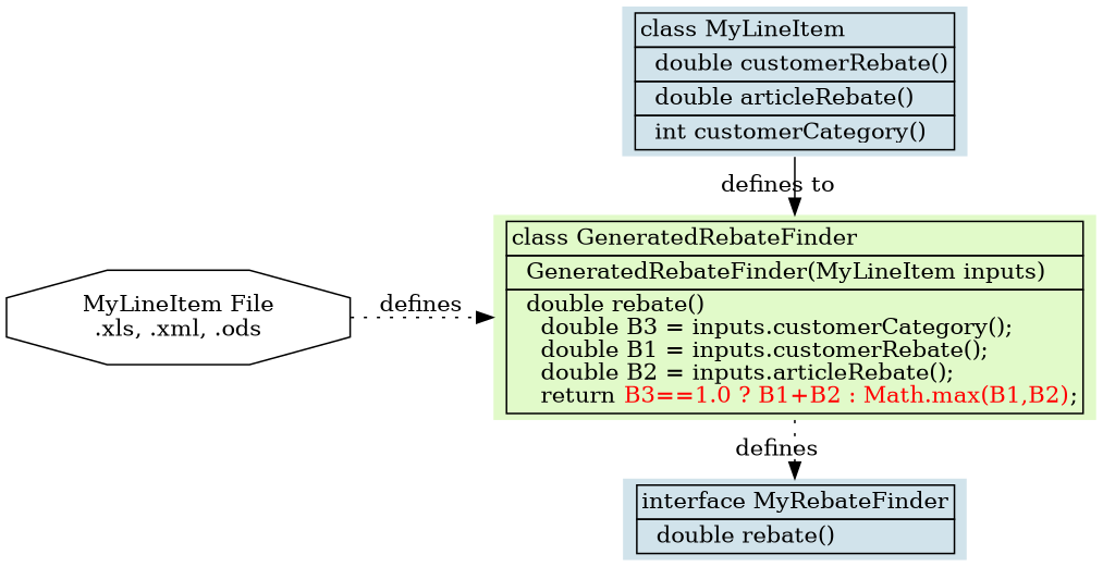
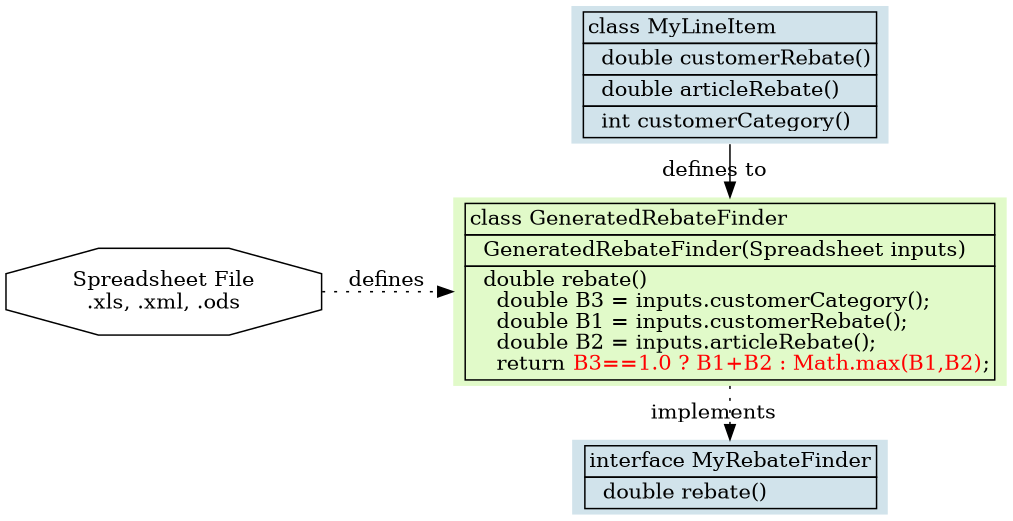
  digraph {
    fontname=Helvetica
    rankdir=LR
    node [fillcolor="#D1E3EB" shape=plaintext style=filled]
    edge [style=dotted]
    n1 [label=< 		<TABLE BORDER="0" CELLBORDER="1" CELLSPACING="0" ALIGN="LEFT"> 			<TR><TD ALIGN="LEFT">class MyLineItem</TD></TR> 			<TR><TD ALIGN="LEFT" PORT="cust">  double customerRebate()</TD></TR> 			<TR><TD ALIGN="LEFT" PORT="art">  double articleRebate()</TD></TR> 			<TR><TD ALIGN="LEFT" PORT="cat">  int customerCategory()</TD></TR> 		</TABLE> 	>]
-   n2 [fillcolor="#E1FAC9" label=< 		<TABLE BORDER="0" CELLBORDER="1" CELLSPACING="0" ALIGN="LEFT"> 			<TR><TD ALIGN="LEFT">class GeneratedRebateFinder</TD></TR> 			<TR><TD ALIGN="LEFT">  GeneratedRebateFinder(MyLineItem inputs)</TD></TR> 			<TR><TD ALIGN="LEFT" PORT="reb">  double rebate() <BR ALIGN="LEFT"/>    double B3 = inputs.customerCategory(); <BR ALIGN="LEFT"/>    double B1 = inputs.customerRebate(); <BR ALIGN="LEFT"/>    double B2 = inputs.articleRebate(); <BR ALIGN="LEFT"/>    return <FONT COLOR="red">B3==1.0 ? B1+B2 : Math.max(B1,B2)</FONT>;</TD></TR> 		</TABLE> 	>]
+   n2 [fillcolor="#E1FAC9" label=< 		<TABLE BORDER="0" CELLBORDER="1" CELLSPACING="0" ALIGN="LEFT"> 			<TR><TD ALIGN="LEFT">class GeneratedRebateFinder</TD></TR> 			<TR><TD ALIGN="LEFT">  GeneratedRebateFinder(Spreadsheet inputs)</TD></TR> 			<TR><TD ALIGN="LEFT" PORT="reb">  double rebate() <BR ALIGN="LEFT"/>    double B3 = inputs.customerCategory(); <BR ALIGN="LEFT"/>    double B1 = inputs.customerRebate(); <BR ALIGN="LEFT"/>    double B2 = inputs.articleRebate(); <BR ALIGN="LEFT"/>    return <FONT COLOR="red">B3==1.0 ? B1+B2 : Math.max(B1,B2)</FONT>;</TD></TR> 		</TABLE> 	>]
    n3 [label=< 		<TABLE BORDER="0" CELLBORDER="1" CELLSPACING="0" ALIGN="LEFT"> 			<TR><TD ALIGN="LEFT">interface MyRebateFinder</TD></TR> 			<TR><TD ALIGN="LEFT" PORT="reb">  double rebate()</TD></TR> 		</TABLE> 	>]
-   n4 [fillcolor=white label="MyLineItem File\n.xls, .xml, .ods" shape=octagon]
+   n4 [fillcolor=white label="Spreadsheet File\n.xls, .xml, .ods" shape=octagon]
    subgraph sub_1 {
      rank=same
      n1
      n2
      n3
    }
    n1 -> n2 [label="defines to" style=""]
-   n2 -> n3 [label=defines]
+   n2 -> n3 [label=implements]
    n4 -> n2 [label=defines]
  }
